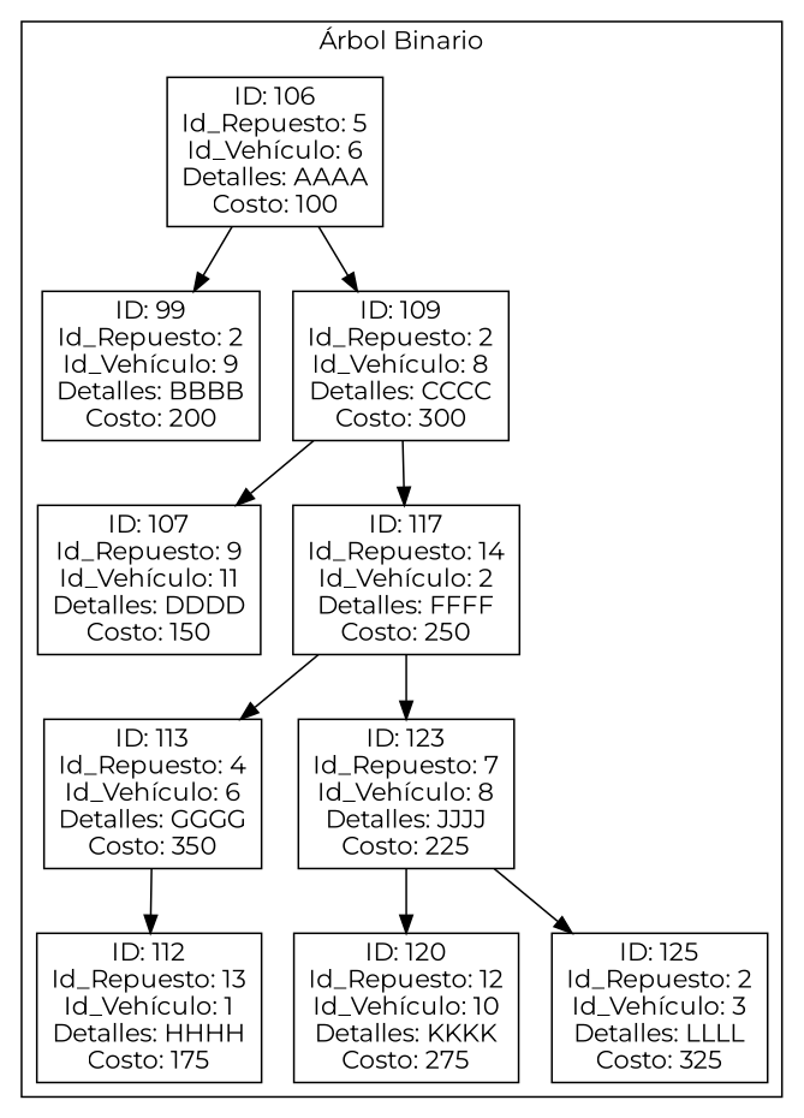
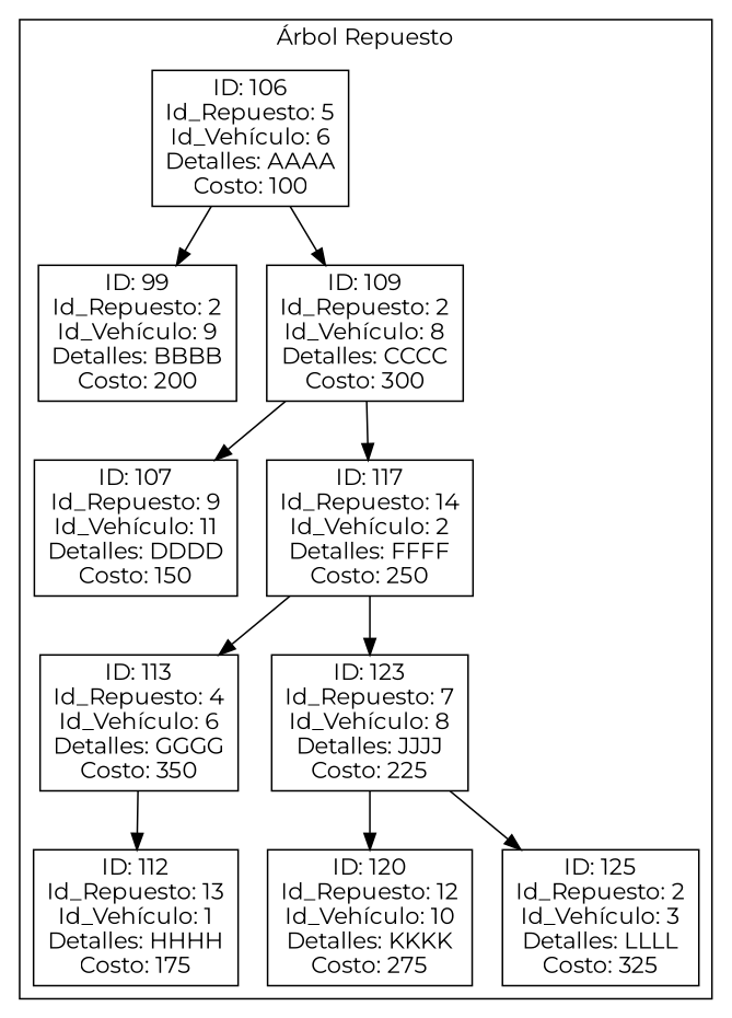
  digraph {
    rankdir=TB
    fontname=Montserrat
    node [shape=box fontname=Montserrat]
    edge [fontname=Montserrat]
    n1 [label="ID: 106\nId_Repuesto: 5\nId_Vehículo: 6\nDetalles: AAAA\nCosto: 100"]
    n2 [label="ID: 99\nId_Repuesto: 2\nId_Vehículo: 9\nDetalles: BBBB\nCosto: 200"]
    n3 [label="ID: 109\nId_Repuesto: 2\nId_Vehículo: 8\nDetalles: CCCC\nCosto: 300"]
    n4 [label="ID: 107\nId_Repuesto: 9\nId_Vehículo: 11\nDetalles: DDDD\nCosto: 150"]
    n5 [label="ID: 117\nId_Repuesto: 14\nId_Vehículo: 2\nDetalles: FFFF\nCosto: 250"]
    n6 [label="ID: 113\nId_Repuesto: 4\nId_Vehículo: 6\nDetalles: GGGG\nCosto: 350"]
    n7 [label="ID: 123\nId_Repuesto: 7\nId_Vehículo: 8\nDetalles: JJJJ\nCosto: 225"]
    n8 [label="ID: 112\nId_Repuesto: 13\nId_Vehículo: 1\nDetalles: HHHH\nCosto: 175"]
    n9 [label="ID: 120\nId_Repuesto: 12\nId_Vehículo: 10\nDetalles: KKKK\nCosto: 275"]
    n10 [label="ID: 125\nId_Repuesto: 2\nId_Vehículo: 3\nDetalles: LLLL\nCosto: 325"]
    subgraph cluster_1 {
-     label="Árbol Binario"
+     label="Árbol Repuesto"
      n1
      n2
      n3
      n4
      n5
      n6
      n7
      n8
      n9
      n10
    }
    n1 -> n2
    n1 -> n3
    n3 -> n4
    n3 -> n5
    n5 -> n6
    n5 -> n7
    n6 -> n8
    n7 -> n9
    n7 -> n10
  }
